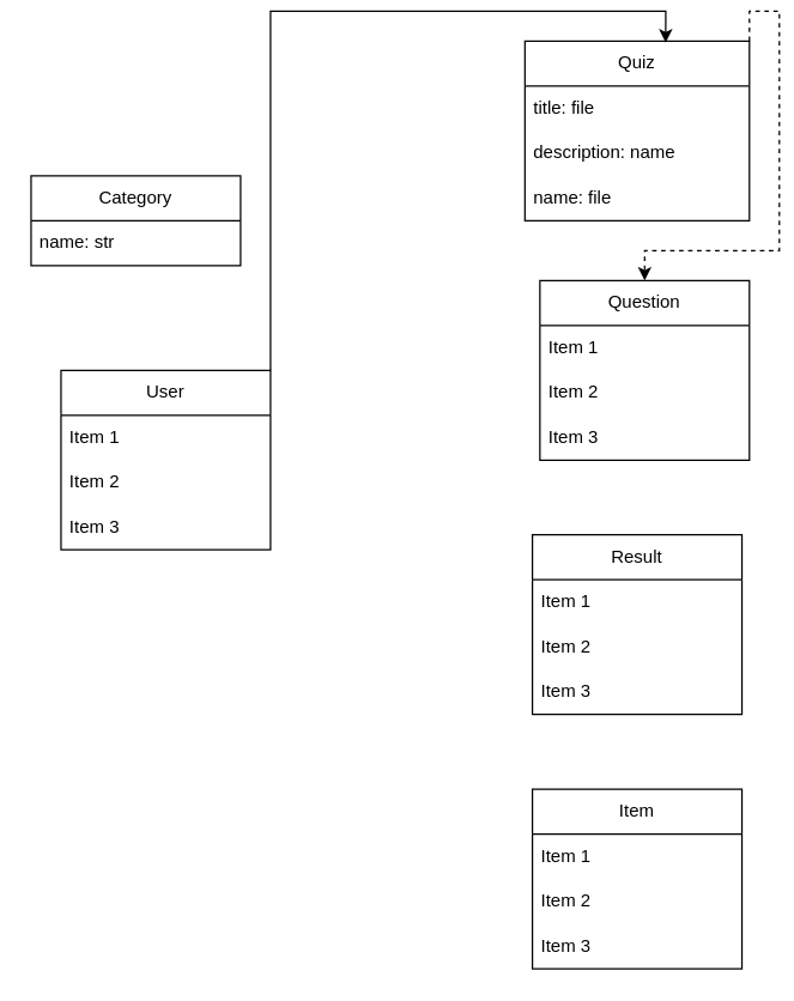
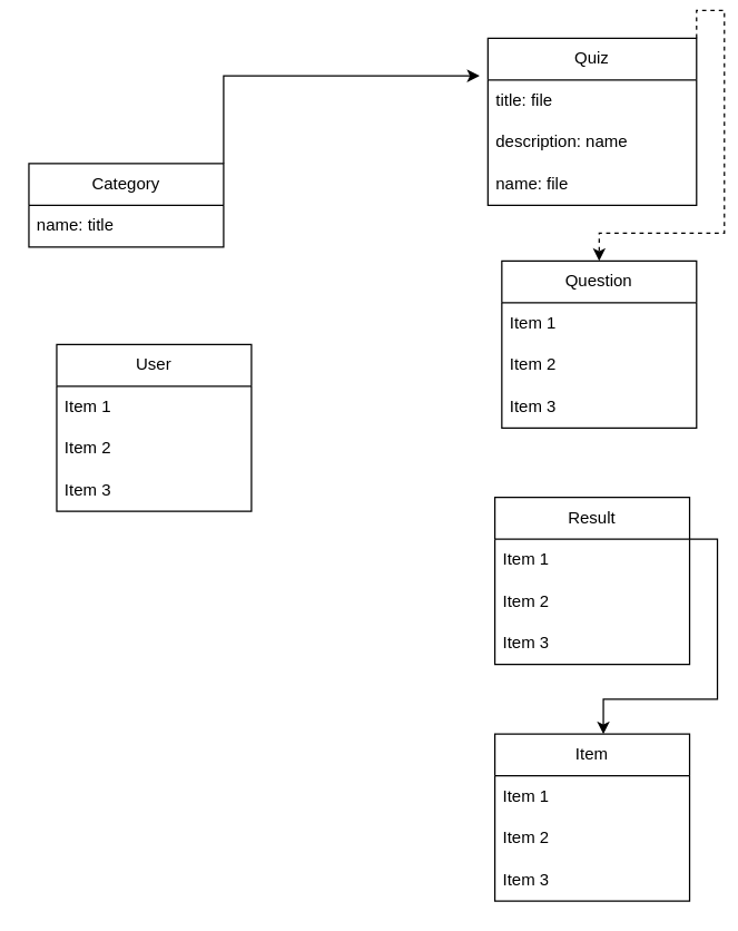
  <mxCell id="0" />
  <mxCell id="1" parent="0" />
  <mxCell id="2" value="Category" style="swimlane;fontStyle=0;childLayout=stackLayout;horizontal=1;startSize=30;horizontalStack=0;resizeParent=1;resizeParentMax=0;resizeLast=0;collapsible=1;marginBottom=0;whiteSpace=wrap;html=1;" vertex="1" parent="1"><mxGeometry x="20" y="110" width="140" height="60" as="geometry"><mxRectangle x="40" y="-540" width="90" height="30" as="alternateBounds" /></mxGeometry></mxCell>
- <mxCell id="3" value="name: str" style="text;strokeColor=none;fillColor=none;align=left;verticalAlign=middle;spacingLeft=4;spacingRight=4;overflow=hidden;points=[[0,0.5],[1,0.5]];portConstraint=eastwest;rotatable=0;whiteSpace=wrap;html=1;" vertex="1" parent="2"><mxGeometry y="30" width="140" height="30" as="geometry" /></mxCell>
+ <mxCell id="3" value="name: title" style="text;strokeColor=none;fillColor=none;align=left;verticalAlign=middle;spacingLeft=4;spacingRight=4;overflow=hidden;points=[[0,0.5],[1,0.5]];portConstraint=eastwest;rotatable=0;whiteSpace=wrap;html=1;" vertex="1" parent="2"><mxGeometry y="30" width="140" height="30" as="geometry" /></mxCell>
  <mxCell id="4" style="edgeStyle=orthogonalEdgeStyle;rounded=0;orthogonalLoop=1;jettySize=auto;html=1;exitX=1;exitY=0;exitDx=0;exitDy=0;dashed=1;" edge="1" parent="1" source="5" target="17"><mxGeometry relative="1" as="geometry" /></mxCell>
  <mxCell id="5" value="Quiz" style="swimlane;fontStyle=0;childLayout=stackLayout;horizontal=1;startSize=30;horizontalStack=0;resizeParent=1;resizeParentMax=0;resizeLast=0;collapsible=1;marginBottom=0;whiteSpace=wrap;html=1;" vertex="1" parent="1"><mxGeometry x="350" y="20" width="150" height="120" as="geometry" /></mxCell>
  <mxCell id="6" value="title: file" style="text;strokeColor=none;fillColor=none;align=left;verticalAlign=middle;spacingLeft=4;spacingRight=4;overflow=hidden;points=[[0,0.5],[1,0.5]];portConstraint=eastwest;rotatable=0;whiteSpace=wrap;html=1;" vertex="1" parent="5"><mxGeometry y="30" width="150" height="30" as="geometry" /></mxCell>
  <mxCell id="7" value="description: name" style="text;strokeColor=none;fillColor=none;align=left;verticalAlign=middle;spacingLeft=4;spacingRight=4;overflow=hidden;points=[[0,0.5],[1,0.5]];portConstraint=eastwest;rotatable=0;whiteSpace=wrap;html=1;" vertex="1" parent="5"><mxGeometry y="60" width="150" height="30" as="geometry" /></mxCell>
  <mxCell id="8" value="name: file" style="text;strokeColor=none;fillColor=none;align=left;verticalAlign=middle;spacingLeft=4;spacingRight=4;overflow=hidden;points=[[0,0.5],[1,0.5]];portConstraint=eastwest;rotatable=0;whiteSpace=wrap;html=1;" vertex="1" parent="5"><mxGeometry y="90" width="150" height="30" as="geometry" /></mxCell>
  <mxCell id="9" value="User" style="swimlane;fontStyle=0;childLayout=stackLayout;horizontal=1;startSize=30;horizontalStack=0;resizeParent=1;resizeParentMax=0;resizeLast=0;collapsible=1;marginBottom=0;whiteSpace=wrap;html=1;" vertex="1" parent="1"><mxGeometry x="40" y="240" width="140" height="120" as="geometry" /></mxCell>
  <mxCell id="10" value="Item 1" style="text;strokeColor=none;fillColor=none;align=left;verticalAlign=middle;spacingLeft=4;spacingRight=4;overflow=hidden;points=[[0,0.5],[1,0.5]];portConstraint=eastwest;rotatable=0;whiteSpace=wrap;html=1;" vertex="1" parent="9"><mxGeometry y="30" width="140" height="30" as="geometry" /></mxCell>
  <mxCell id="11" value="Item 2" style="text;strokeColor=none;fillColor=none;align=left;verticalAlign=middle;spacingLeft=4;spacingRight=4;overflow=hidden;points=[[0,0.5],[1,0.5]];portConstraint=eastwest;rotatable=0;whiteSpace=wrap;html=1;" vertex="1" parent="9"><mxGeometry y="60" width="140" height="30" as="geometry" /></mxCell>
  <mxCell id="12" value="Item 3" style="text;strokeColor=none;fillColor=none;align=left;verticalAlign=middle;spacingLeft=4;spacingRight=4;overflow=hidden;points=[[0,0.5],[1,0.5]];portConstraint=eastwest;rotatable=0;whiteSpace=wrap;html=1;" vertex="1" parent="9"><mxGeometry y="90" width="140" height="30" as="geometry" /></mxCell>
  <mxCell id="13" value="Result" style="swimlane;fontStyle=0;childLayout=stackLayout;horizontal=1;startSize=30;horizontalStack=0;resizeParent=1;resizeParentMax=0;resizeLast=0;collapsible=1;marginBottom=0;whiteSpace=wrap;html=1;" vertex="1" parent="1"><mxGeometry x="355" y="350" width="140" height="120" as="geometry" /></mxCell>
  <mxCell id="14" value="Item 1" style="text;strokeColor=none;fillColor=none;align=left;verticalAlign=middle;spacingLeft=4;spacingRight=4;overflow=hidden;points=[[0,0.5],[1,0.5]];portConstraint=eastwest;rotatable=0;whiteSpace=wrap;html=1;" vertex="1" parent="13"><mxGeometry y="30" width="140" height="30" as="geometry" /></mxCell>
  <mxCell id="15" value="Item 2" style="text;strokeColor=none;fillColor=none;align=left;verticalAlign=middle;spacingLeft=4;spacingRight=4;overflow=hidden;points=[[0,0.5],[1,0.5]];portConstraint=eastwest;rotatable=0;whiteSpace=wrap;html=1;" vertex="1" parent="13"><mxGeometry y="60" width="140" height="30" as="geometry" /></mxCell>
  <mxCell id="16" value="Item 3" style="text;strokeColor=none;fillColor=none;align=left;verticalAlign=middle;spacingLeft=4;spacingRight=4;overflow=hidden;points=[[0,0.5],[1,0.5]];portConstraint=eastwest;rotatable=0;whiteSpace=wrap;html=1;" vertex="1" parent="13"><mxGeometry y="90" width="140" height="30" as="geometry" /></mxCell>
  <mxCell id="17" value="Question" style="swimlane;fontStyle=0;childLayout=stackLayout;horizontal=1;startSize=30;horizontalStack=0;resizeParent=1;resizeParentMax=0;resizeLast=0;collapsible=1;marginBottom=0;whiteSpace=wrap;html=1;" vertex="1" parent="1"><mxGeometry x="360" y="180" width="140" height="120" as="geometry" /></mxCell>
  <mxCell id="18" value="Item 1" style="text;strokeColor=none;fillColor=none;align=left;verticalAlign=middle;spacingLeft=4;spacingRight=4;overflow=hidden;points=[[0,0.5],[1,0.5]];portConstraint=eastwest;rotatable=0;whiteSpace=wrap;html=1;" vertex="1" parent="17"><mxGeometry y="30" width="140" height="30" as="geometry" /></mxCell>
  <mxCell id="19" value="Item 2" style="text;strokeColor=none;fillColor=none;align=left;verticalAlign=middle;spacingLeft=4;spacingRight=4;overflow=hidden;points=[[0,0.5],[1,0.5]];portConstraint=eastwest;rotatable=0;whiteSpace=wrap;html=1;" vertex="1" parent="17"><mxGeometry y="60" width="140" height="30" as="geometry" /></mxCell>
  <mxCell id="20" value="Item 3" style="text;strokeColor=none;fillColor=none;align=left;verticalAlign=middle;spacingLeft=4;spacingRight=4;overflow=hidden;points=[[0,0.5],[1,0.5]];portConstraint=eastwest;rotatable=0;whiteSpace=wrap;html=1;" vertex="1" parent="17"><mxGeometry y="90" width="140" height="30" as="geometry" /></mxCell>
  <mxCell id="21" value="Item" style="swimlane;fontStyle=0;childLayout=stackLayout;horizontal=1;startSize=30;horizontalStack=0;resizeParent=1;resizeParentMax=0;resizeLast=0;collapsible=1;marginBottom=0;whiteSpace=wrap;html=1;" vertex="1" parent="1"><mxGeometry x="355" y="520" width="140" height="120" as="geometry" /></mxCell>
  <mxCell id="22" value="Item 1" style="text;strokeColor=none;fillColor=none;align=left;verticalAlign=middle;spacingLeft=4;spacingRight=4;overflow=hidden;points=[[0,0.5],[1,0.5]];portConstraint=eastwest;rotatable=0;whiteSpace=wrap;html=1;" vertex="1" parent="21"><mxGeometry y="30" width="140" height="30" as="geometry" /></mxCell>
  <mxCell id="23" value="Item 2" style="text;strokeColor=none;fillColor=none;align=left;verticalAlign=middle;spacingLeft=4;spacingRight=4;overflow=hidden;points=[[0,0.5],[1,0.5]];portConstraint=eastwest;rotatable=0;whiteSpace=wrap;html=1;" vertex="1" parent="21"><mxGeometry y="60" width="140" height="30" as="geometry" /></mxCell>
  <mxCell id="24" value="Item 3" style="text;strokeColor=none;fillColor=none;align=left;verticalAlign=middle;spacingLeft=4;spacingRight=4;overflow=hidden;points=[[0,0.5],[1,0.5]];portConstraint=eastwest;rotatable=0;whiteSpace=wrap;html=1;" vertex="1" parent="21"><mxGeometry y="90" width="140" height="30" as="geometry" /></mxCell>
- <mxCell id="27" style="edgeStyle=orthogonalEdgeStyle;rounded=0;orthogonalLoop=1;jettySize=auto;html=1;exitX=1;exitY=0;exitDx=0;exitDy=0;entryX=0.627;entryY=0.008;entryDx=0;entryDy=0;entryPerimeter=0;" edge="1" parent="1" source="9" target="5"><mxGeometry relative="1" as="geometry" /></mxCell>
+ <mxCell id="25" style="edgeStyle=orthogonalEdgeStyle;rounded=0;orthogonalLoop=1;jettySize=auto;html=1;exitX=1;exitY=0;exitDx=0;exitDy=0;entryX=-0.04;entryY=-0.1;entryDx=0;entryDy=0;entryPerimeter=0;" edge="1" parent="1" source="2" target="6"><mxGeometry relative="1" as="geometry" /></mxCell>
+ <mxCell id="26" style="edgeStyle=orthogonalEdgeStyle;rounded=0;orthogonalLoop=1;jettySize=auto;html=1;exitX=1;exitY=0.25;exitDx=0;exitDy=0;entryX=0.557;entryY=0;entryDx=0;entryDy=0;entryPerimeter=0;" edge="1" parent="1" source="13" target="21"><mxGeometry relative="1" as="geometry" /></mxCell>
